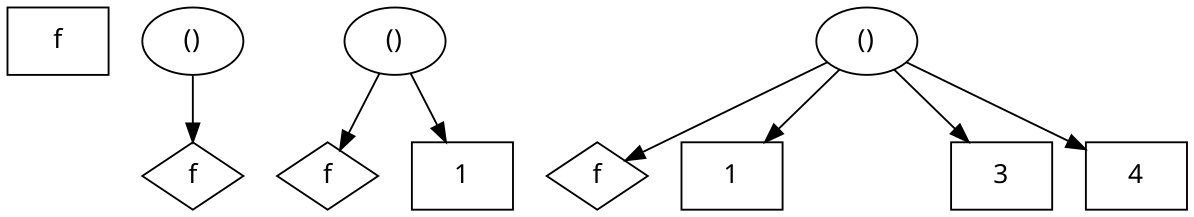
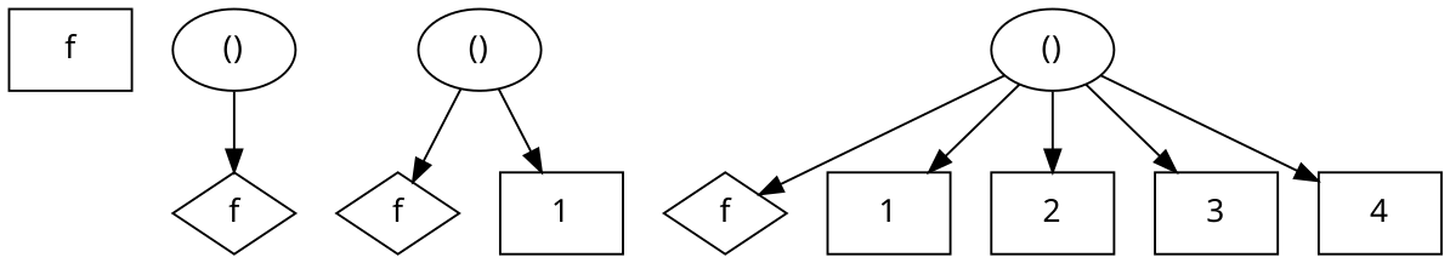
  digraph {
    node [fontname=Verdana shape=box]
    n1 [height=0.5 label=f width=0.75]
    n2 [height=0.5 label="()" shape=ellipse width=0.75]
    n3 [height=0.5 label=f shape=diamond width=0.75]
    n4 [height=0.5 label="()" shape=ellipse width=0.75]
    n5 [height=0.5 label=f shape=diamond width=0.75]
    n6 [height=0.5 label=1 width=0.75]
    n7 [height=0.5 label="()" shape=ellipse width=0.75]
    n8 [height=0.5 label=f shape=diamond width=0.75]
    n9 [height=0.5 label=1 width=0.75]
+   n10 [height=0.5 label=2 width=0.75]
    n11 [height=0.5 label=3 width=0.75]
    n12 [height=0.5 label=4 width=0.75]
    subgraph sub_1 {
      n1
    }
    subgraph sub_2 {
      n2
      n3
    }
    subgraph sub_3 {
      n4
      n5
      n6
    }
    subgraph sub_4 {
      n7
      n8
      n9
+     n10
      n11
      n12
    }
    n2 -> n3
    n4 -> n5
    n4 -> n6
    n7 -> n8
    n7 -> n9
+   n7 -> n10
    n7 -> n11
    n7 -> n12
  }
